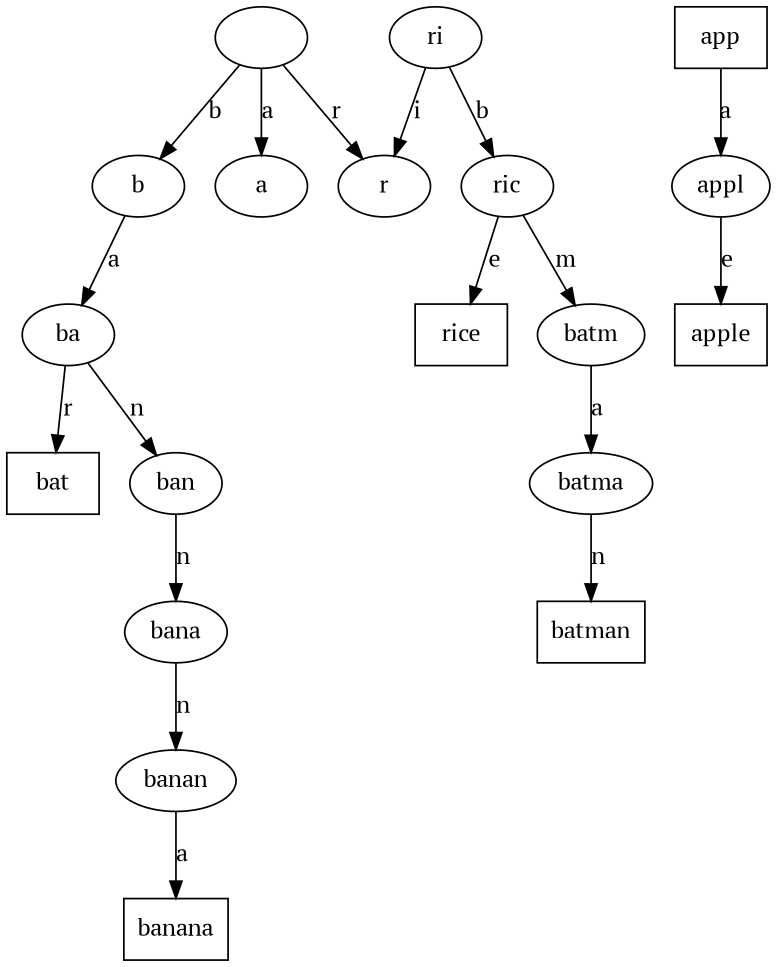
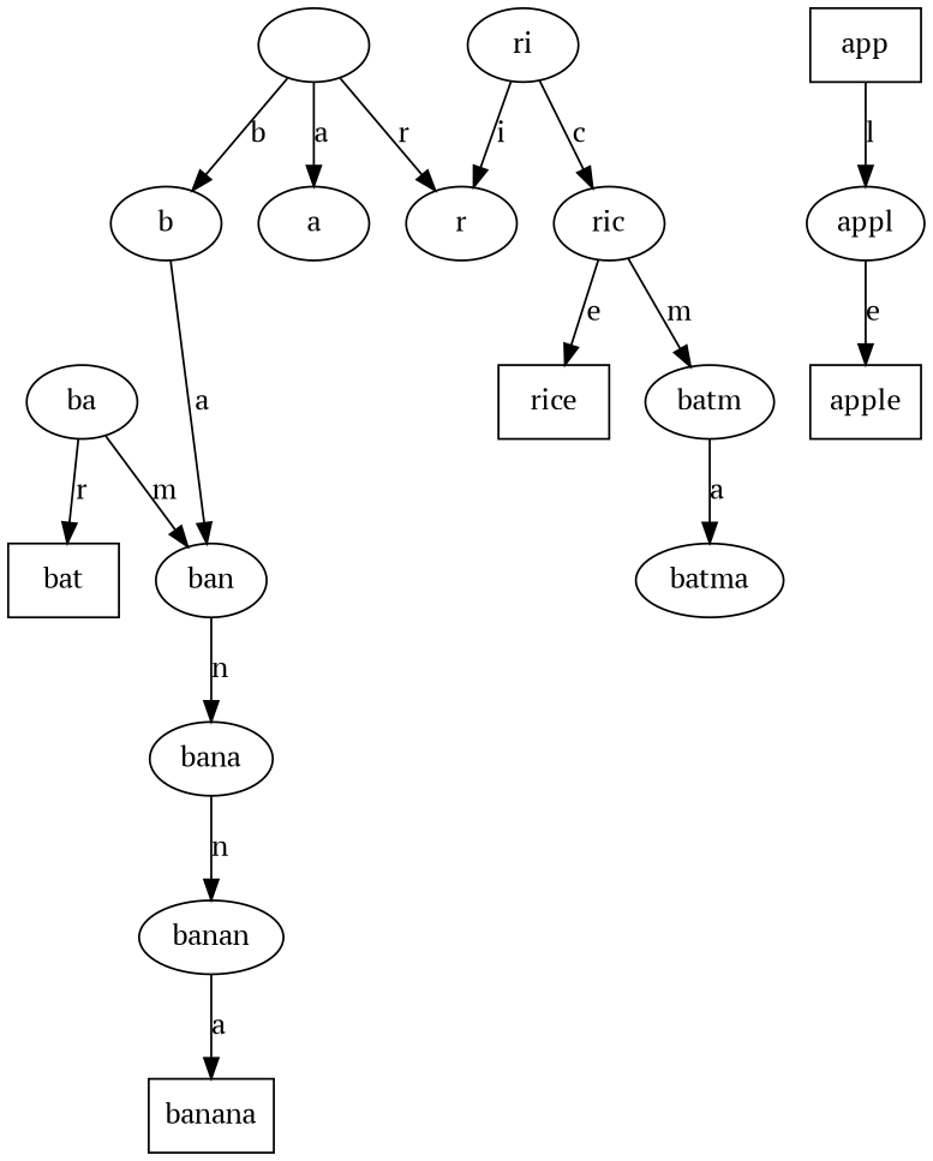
  digraph {
    fontname="PT Serif"
    node [fontname="PT Serif"]
    edge [fontname="PT Serif"]
    ""
    a
    r
    b
    ba
    app [shape=box]
    appl
    apple [shape=box]
    ri
    ric
    rice [shape=box]
    batm
    bat [shape=box]
    ban
    bana
    batma
-   batman [shape=box]
    banan
    banana [shape=box]
    "" -> a [label=a]
    "" -> r [label=r]
    "" -> b [label=b]
-   b -> ba [label=a]
+   b -> ban [label=a]
    ba -> bat [label=r]
-   ba -> ban [label=n]
-   app -> appl [label=a]
+   ba -> ban [label=m]
+   app -> appl [label=l]
    appl -> apple [label=e]
    ri -> r [label=i]
-   ri -> ric [label=b]
+   ri -> ric [label=c]
    ric -> rice [label=e]
    ric -> batm [label=m]
    batm -> batma [label=a]
    ban -> bana [label=n]
    bana -> banan [label=n]
-   batma -> batman [label=n]
    banan -> banana [label=a]
  }
